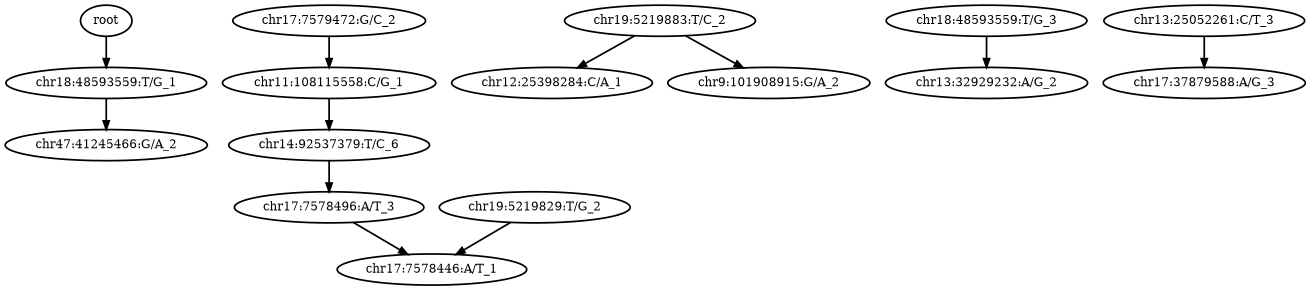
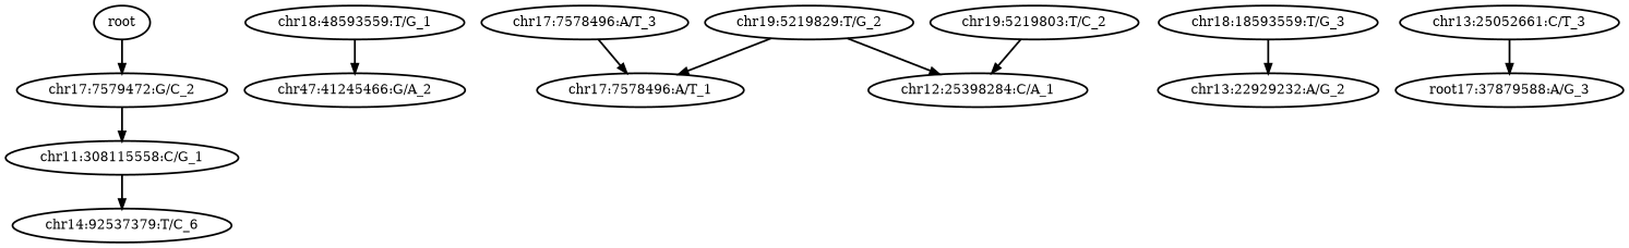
  digraph {
    rankdir=TB
    node [style=bold]
    edge [style=bold]
    n1 [label=root]
    n2 [label="chr18:48593559:T/G_1"]
    n3 [label="chr47:41245466:G/A_2"]
    n4 [label="chr17:7579472:G/C_2"]
-   n5 [label="chr11:108115558:C/G_1"]
+   n5 [label="chr11:308115558:C/G_1"]
    n6 [label="chr14:92537379:T/C_6"]
    n7 [label="chr17:7578496:A/T_3"]
-   n8 [label="chr17:7578446:A/T_1"]
+   n8 [label="chr17:7578496:A/T_1"]
    n9 [label="chr19:5219829:T/G_2"]
    n10 [label="chr12:25398284:C/A_1"]
-   n11 [label="chr19:5219883:T/C_2"]
-   n12 [label="chr9:101908915:G/A_2"]
-   n13 [label="chr18:48593559:T/G_3"]
-   n14 [label="chr13:32929232:A/G_2"]
-   n15 [label="chr13:25052261:C/T_3"]
-   n16 [label="chr17:37879588:A/G_3"]
-   n1 -> n2
+   n11 [label="chr19:5219803:T/C_2"]
+   n13 [label="chr18:18593559:T/G_3"]
+   n14 [label="chr13:22929232:A/G_2"]
+   n15 [label="chr13:25052661:C/T_3"]
+   n16 [label="root17:37879588:A/G_3"]
+   n1 -> n4
    n2 -> n3
    n4 -> n5
    n5 -> n6
-   n6 -> n7
    n7 -> n8
    n9 -> n8
+   n9 -> n10
    n11 -> n10
-   n11 -> n12
    n13 -> n14
    n15 -> n16
  }
